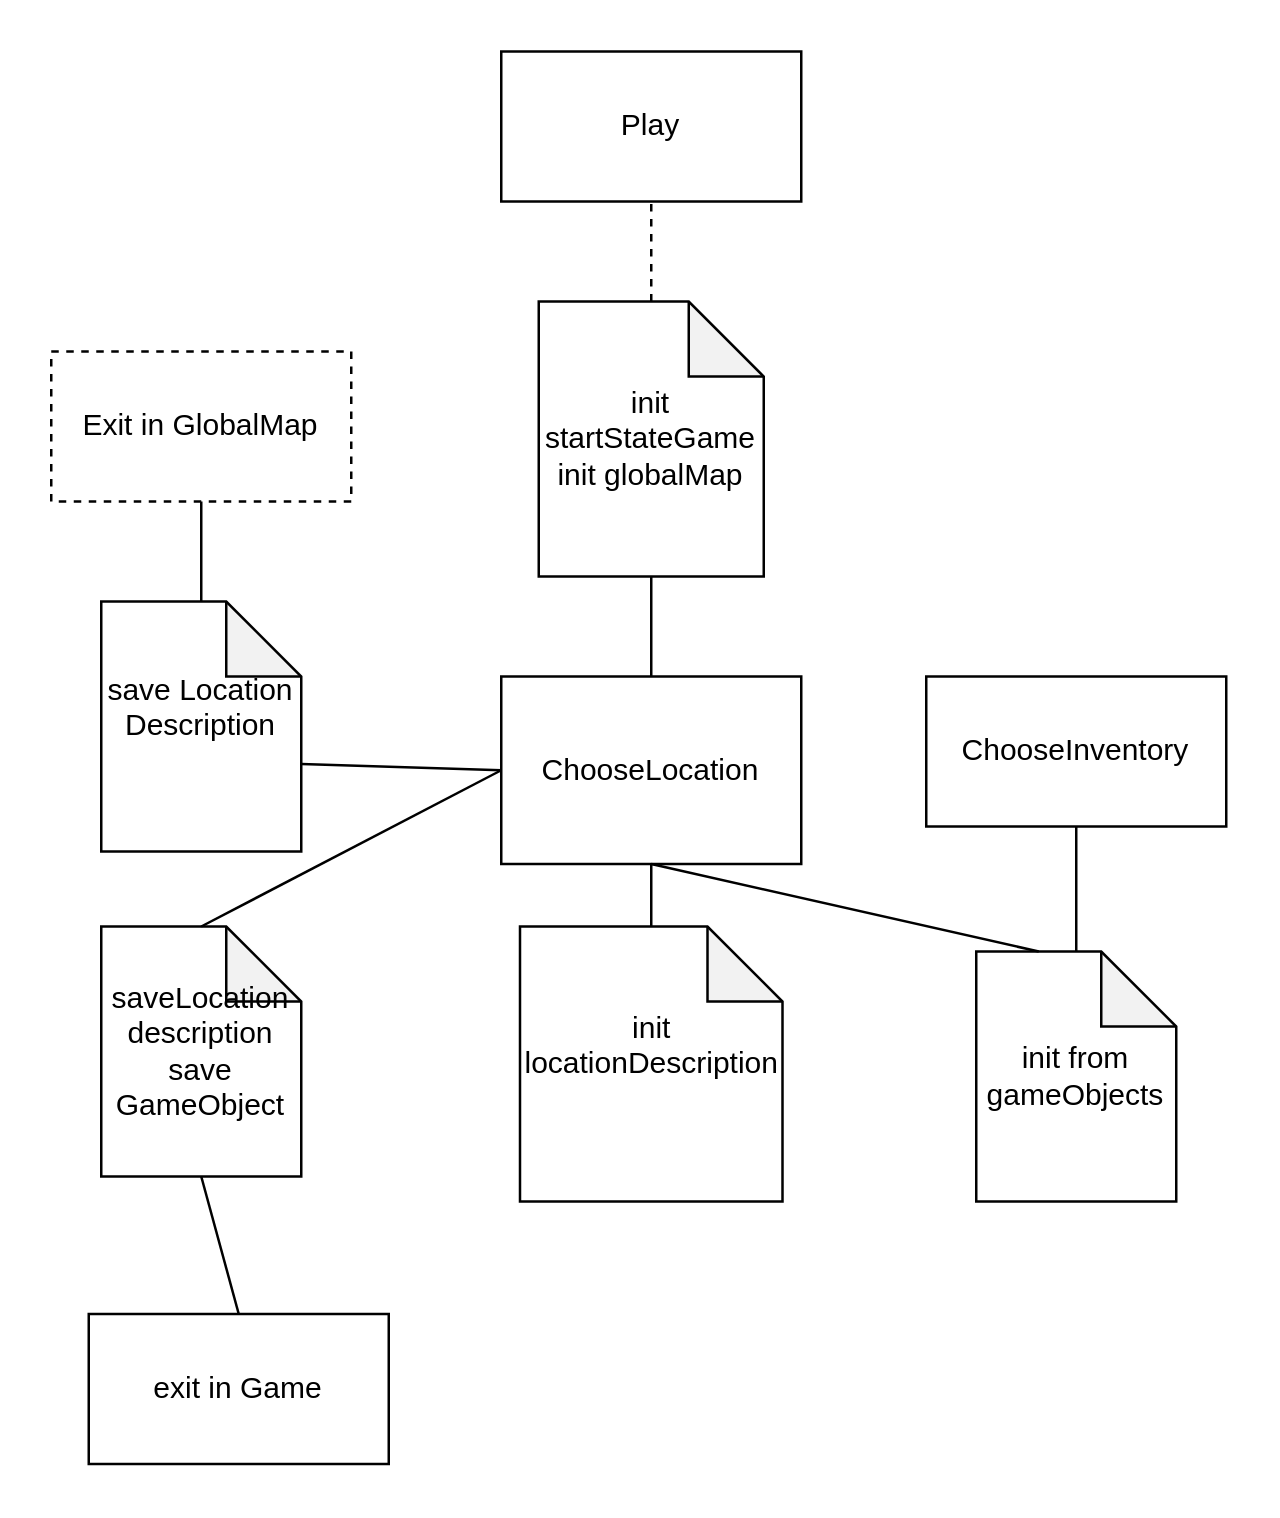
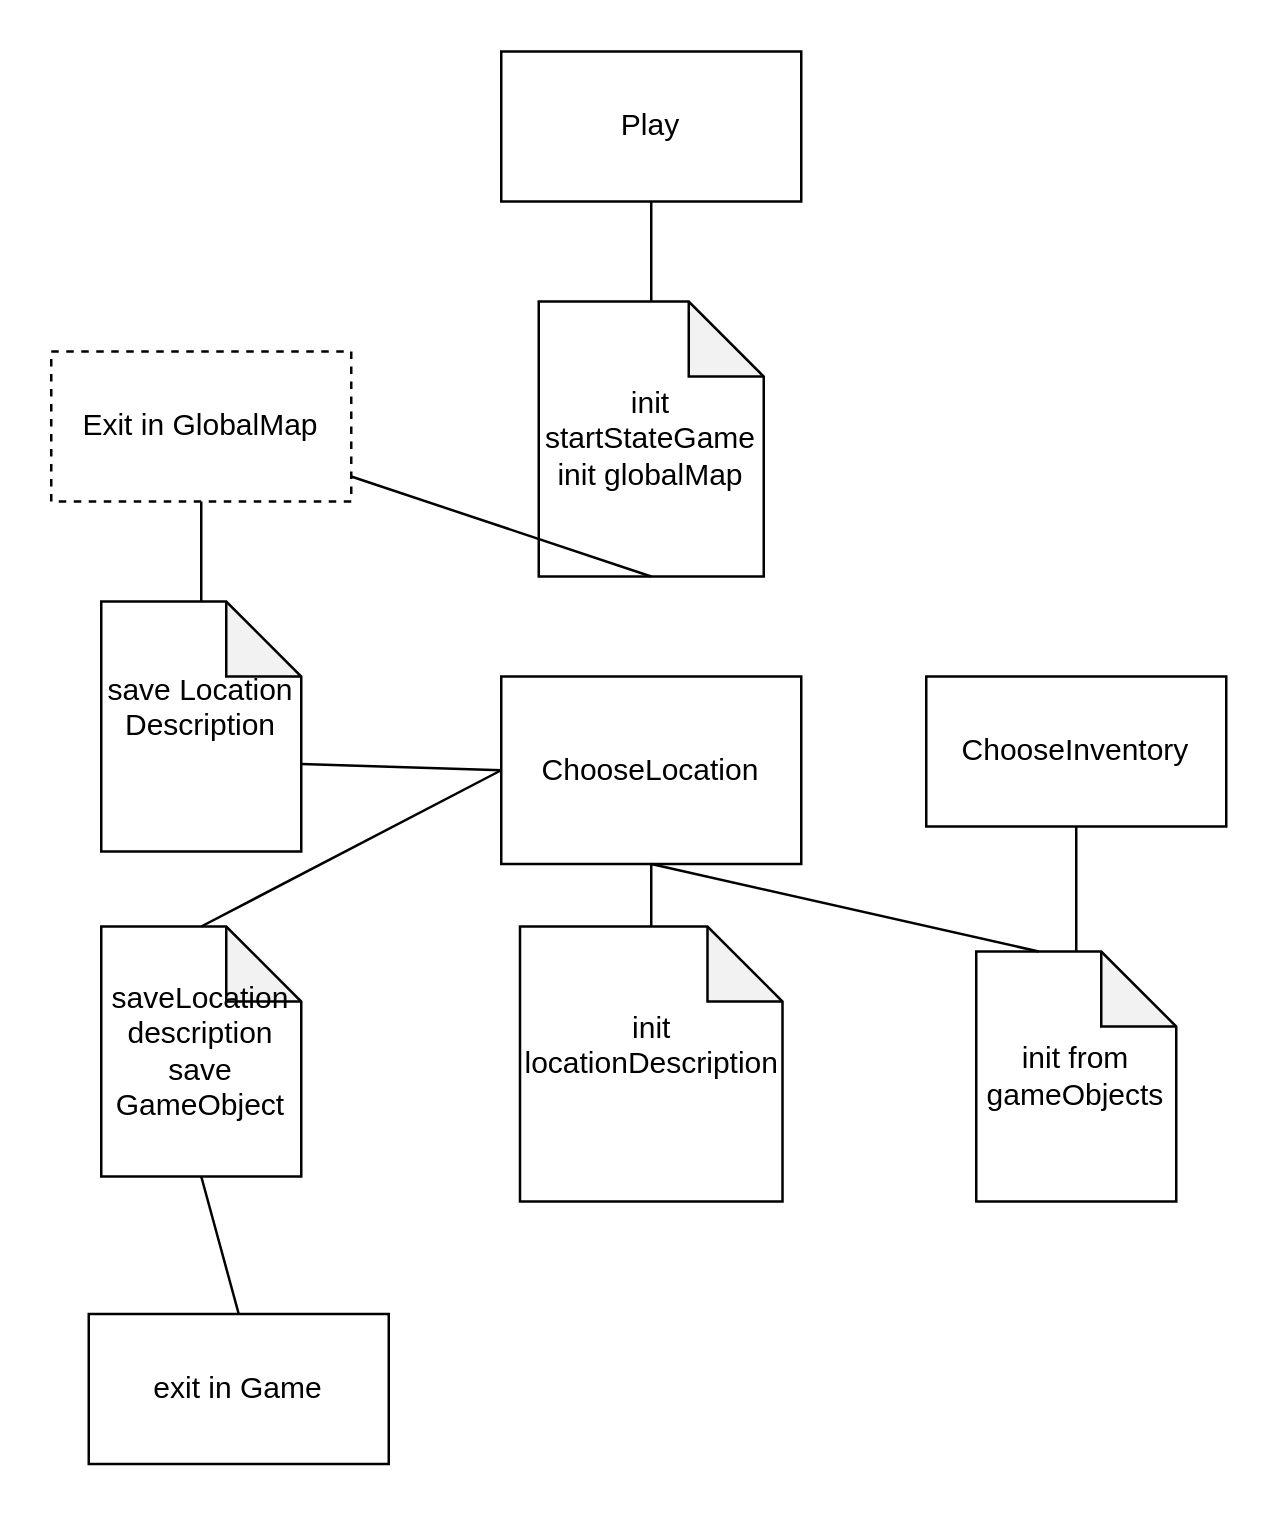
  <mxCell id="0" />
  <mxCell id="1" parent="0" />
  <mxCell id="2" value="Play" style="rounded=0;whiteSpace=wrap;html=1;" vertex="1" parent="1"><mxGeometry x="200" y="20" width="120" height="60" as="geometry" /></mxCell>
  <mxCell id="3" value="ChooseLocation" style="rounded=0;whiteSpace=wrap;html=1;" vertex="1" parent="1"><mxGeometry x="200" y="270" width="120" height="75" as="geometry" /></mxCell>
  <mxCell id="4" value="&lt;span&gt;init&lt;/span&gt;&lt;br&gt;&lt;span&gt;startStateGame&lt;/span&gt;&lt;br&gt;&lt;span&gt;init globalMap&lt;/span&gt;" style="shape=note;whiteSpace=wrap;html=1;backgroundOutline=1;darkOpacity=0.05;" vertex="1" parent="1"><mxGeometry x="215" y="120" width="90" height="110" as="geometry" /></mxCell>
  <mxCell id="5" value="init locationDescription&lt;br&gt;&lt;br&gt;" style="shape=note;whiteSpace=wrap;html=1;backgroundOutline=1;darkOpacity=0.05;" vertex="1" parent="1"><mxGeometry x="207.5" y="370" width="105" height="110" as="geometry" /></mxCell>
  <mxCell id="6" value="ChooseInventory" style="rounded=0;whiteSpace=wrap;html=1;" vertex="1" parent="1"><mxGeometry x="370" y="270" width="120" height="60" as="geometry" /></mxCell>
  <mxCell id="7" value="init from gameObjects" style="shape=note;whiteSpace=wrap;html=1;backgroundOutline=1;darkOpacity=0.05;" vertex="1" parent="1"><mxGeometry x="390" y="380" width="80" height="100" as="geometry" /></mxCell>
  <mxCell id="8" value="Exit in GlobalMap" style="rounded=0;whiteSpace=wrap;html=1;dashed=1;" vertex="1" parent="1"><mxGeometry x="20" y="140" width="120" height="60" as="geometry" /></mxCell>
  <mxCell id="9" value="save Location&lt;br&gt;Description&lt;br&gt;&lt;br&gt;" style="shape=note;whiteSpace=wrap;html=1;backgroundOutline=1;darkOpacity=0.05;" vertex="1" parent="1"><mxGeometry x="40" y="240" width="80" height="100" as="geometry" /></mxCell>
- <mxCell id="10" value="" style="endArrow=none;html=1;entryX=0.5;entryY=1;entryDx=0;entryDy=0;exitX=0.5;exitY=0;exitDx=0;exitDy=0;exitPerimeter=0;dashed=1;" edge="1" parent="1" source="4" target="2"><mxGeometry width="50" height="50" relative="1" as="geometry"><mxPoint x="500" y="190" as="sourcePoint" /><mxPoint x="550" y="140" as="targetPoint" /></mxGeometry></mxCell>
- <mxCell id="11" value="" style="endArrow=none;html=1;exitX=0.5;exitY=1;exitDx=0;exitDy=0;exitPerimeter=0;entryX=0.5;entryY=0;entryDx=0;entryDy=0;" edge="1" parent="1" source="4" target="3"><mxGeometry width="50" height="50" relative="1" as="geometry"><mxPoint x="440" y="160" as="sourcePoint" /><mxPoint x="490" y="110" as="targetPoint" /></mxGeometry></mxCell>
+ <mxCell id="10" value="" style="endArrow=none;html=1;entryX=0.5;entryY=1;entryDx=0;entryDy=0;exitX=0.5;exitY=0;exitDx=0;exitDy=0;exitPerimeter=0;" edge="1" parent="1" source="4" target="2"><mxGeometry width="50" height="50" relative="1" as="geometry"><mxPoint x="500" y="190" as="sourcePoint" /><mxPoint x="550" y="140" as="targetPoint" /></mxGeometry></mxCell>
+ <mxCell id="11" value="" style="endArrow=none;html=1;exitX=0.5;exitY=1;exitDx=0;exitDy=0;exitPerimeter=0;" edge="1" parent="1" source="4" target="8"><mxGeometry width="50" height="50" relative="1" as="geometry"><mxPoint x="440" y="160" as="sourcePoint" /><mxPoint x="490" y="110" as="targetPoint" /></mxGeometry></mxCell>
  <mxCell id="12" value="" style="endArrow=none;html=1;entryX=0.5;entryY=1;entryDx=0;entryDy=0;exitX=0.5;exitY=0;exitDx=0;exitDy=0;exitPerimeter=0;" edge="1" parent="1" source="5" target="3"><mxGeometry width="50" height="50" relative="1" as="geometry"><mxPoint x="160" y="630" as="sourcePoint" /><mxPoint x="210" y="580" as="targetPoint" /></mxGeometry></mxCell>
  <mxCell id="13" value="" style="endArrow=none;html=1;entryX=0.5;entryY=1;entryDx=0;entryDy=0;exitX=0;exitY=0;exitDx=25;exitDy=0;exitPerimeter=0;" edge="1" parent="1" source="7" target="3"><mxGeometry width="50" height="50" relative="1" as="geometry"><mxPoint x="330" y="410" as="sourcePoint" /><mxPoint x="380" y="360" as="targetPoint" /></mxGeometry></mxCell>
  <mxCell id="14" value="" style="endArrow=none;html=1;exitX=0.5;exitY=0;exitDx=0;exitDy=0;exitPerimeter=0;entryX=0.5;entryY=1;entryDx=0;entryDy=0;" edge="1" parent="1" source="7" target="6"><mxGeometry width="50" height="50" relative="1" as="geometry"><mxPoint x="640" y="370" as="sourcePoint" /><mxPoint x="690" y="320" as="targetPoint" /></mxGeometry></mxCell>
  <mxCell id="15" value="" style="endArrow=none;html=1;entryX=0;entryY=0.5;entryDx=0;entryDy=0;exitX=0;exitY=0;exitDx=80;exitDy=65;exitPerimeter=0;" edge="1" parent="1" source="9" target="3"><mxGeometry width="50" height="50" relative="1" as="geometry"><mxPoint x="210" y="590" as="sourcePoint" /><mxPoint x="260" y="540" as="targetPoint" /></mxGeometry></mxCell>
  <mxCell id="16" value="" style="endArrow=none;html=1;entryX=0.5;entryY=1;entryDx=0;entryDy=0;exitX=0.5;exitY=0;exitDx=0;exitDy=0;exitPerimeter=0;" edge="1" parent="1" source="9" target="8"><mxGeometry width="50" height="50" relative="1" as="geometry"><mxPoint x="-10" y="460" as="sourcePoint" /><mxPoint x="40" y="410" as="targetPoint" /></mxGeometry></mxCell>
  <mxCell id="17" value="exit in Game" style="rounded=0;whiteSpace=wrap;html=1;" vertex="1" parent="1"><mxGeometry x="35" y="525" width="120" height="60" as="geometry" /></mxCell>
  <mxCell id="18" value="saveLocation description&lt;br&gt;save GameObject&lt;br&gt;" style="shape=note;whiteSpace=wrap;html=1;backgroundOutline=1;darkOpacity=0.05;" vertex="1" parent="1"><mxGeometry x="40" y="370" width="80" height="100" as="geometry" /></mxCell>
  <mxCell id="19" value="" style="endArrow=none;html=1;entryX=0;entryY=0.5;entryDx=0;entryDy=0;exitX=0.5;exitY=0;exitDx=0;exitDy=0;exitPerimeter=0;" edge="1" parent="1" source="18" target="3"><mxGeometry width="50" height="50" relative="1" as="geometry"><mxPoint x="130" y="440" as="sourcePoint" /><mxPoint x="180" y="390" as="targetPoint" /></mxGeometry></mxCell>
  <mxCell id="20" value="" style="endArrow=none;html=1;entryX=0.5;entryY=1;entryDx=0;entryDy=0;entryPerimeter=0;exitX=0.5;exitY=0;exitDx=0;exitDy=0;" edge="1" parent="1" source="17" target="18"><mxGeometry width="50" height="50" relative="1" as="geometry"><mxPoint x="190" y="580" as="sourcePoint" /><mxPoint x="240" y="530" as="targetPoint" /></mxGeometry></mxCell>
